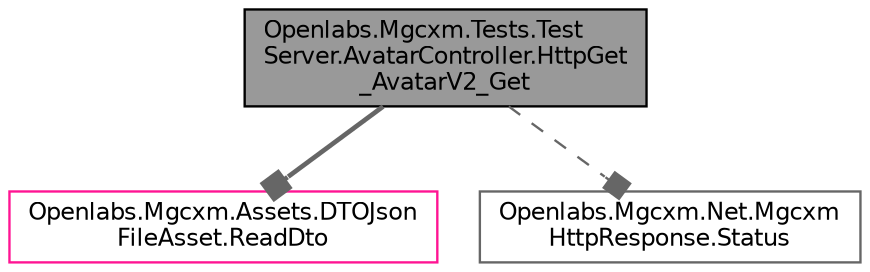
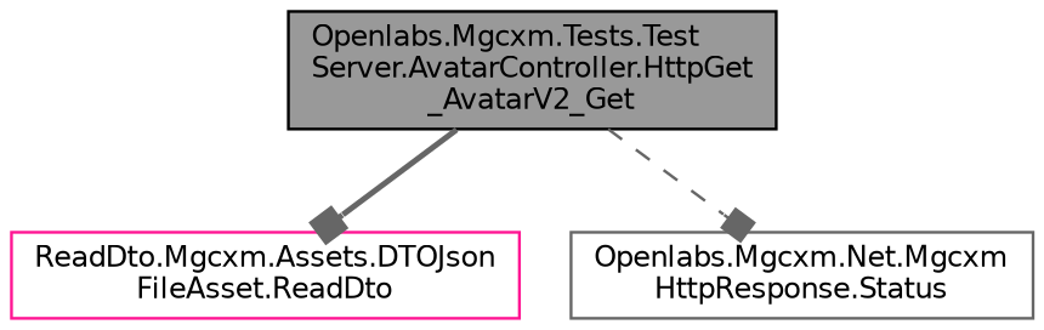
  digraph {
    rankdir=TB
    node [fillcolor=white fontname=Helvetica fontsize=10 shape=box style=filled]
    edge [color=gray40 fontname=Helvetica fontsize=10 labelfontname=Helvetica labelfontsize=10 arrowhead=box]
    n1 [color=black fillcolor=grey60 fontcolor=black height=0.2 label="Openlabs.Mgcxm.Tests.Test\lServer.AvatarController.HttpGet\l_AvatarV2_Get" width=0.4]
-   n2 [color=deeppink height=0.2 label="Openlabs.Mgcxm.Assets.DTOJson\lFileAsset.ReadDto" width=0.4]
+   n2 [color=deeppink height=0.2 label="ReadDto.Mgcxm.Assets.DTOJson\lFileAsset.ReadDto" width=0.4]
    n3 [color=gray40 height=0.2 label="Openlabs.Mgcxm.Net.Mgcxm\lHttpResponse.Status" width=0.4]
    n1 -> n2 [style=bold]
    n1 -> n3 [style=dashed]
  }
